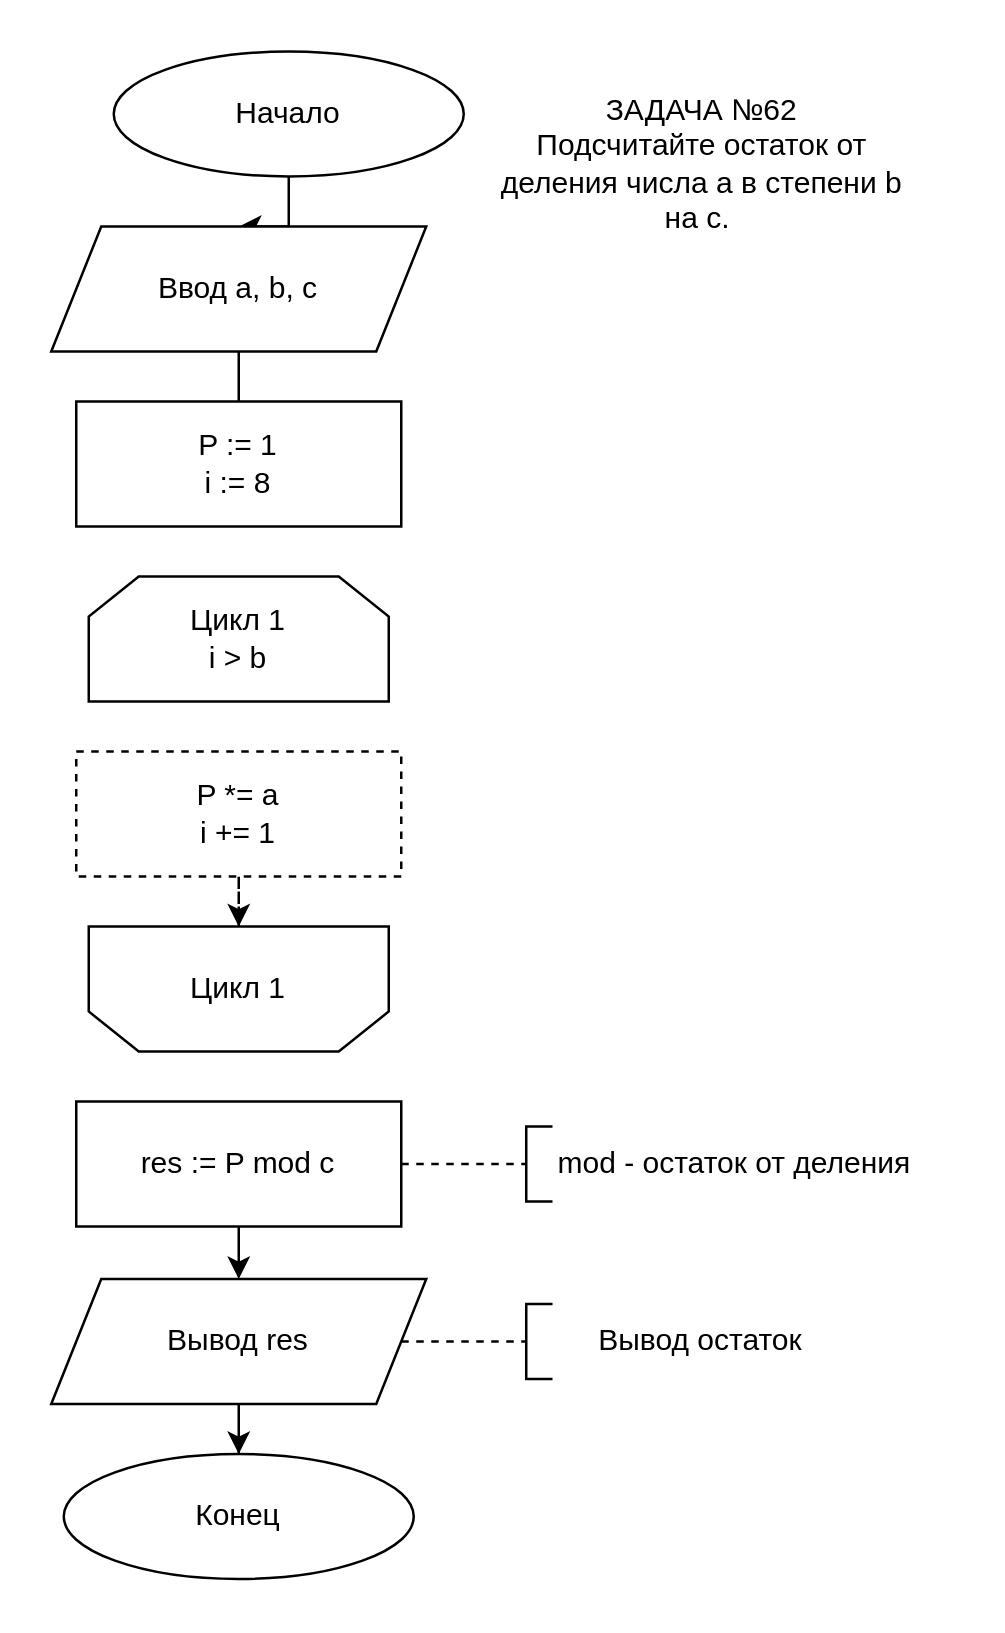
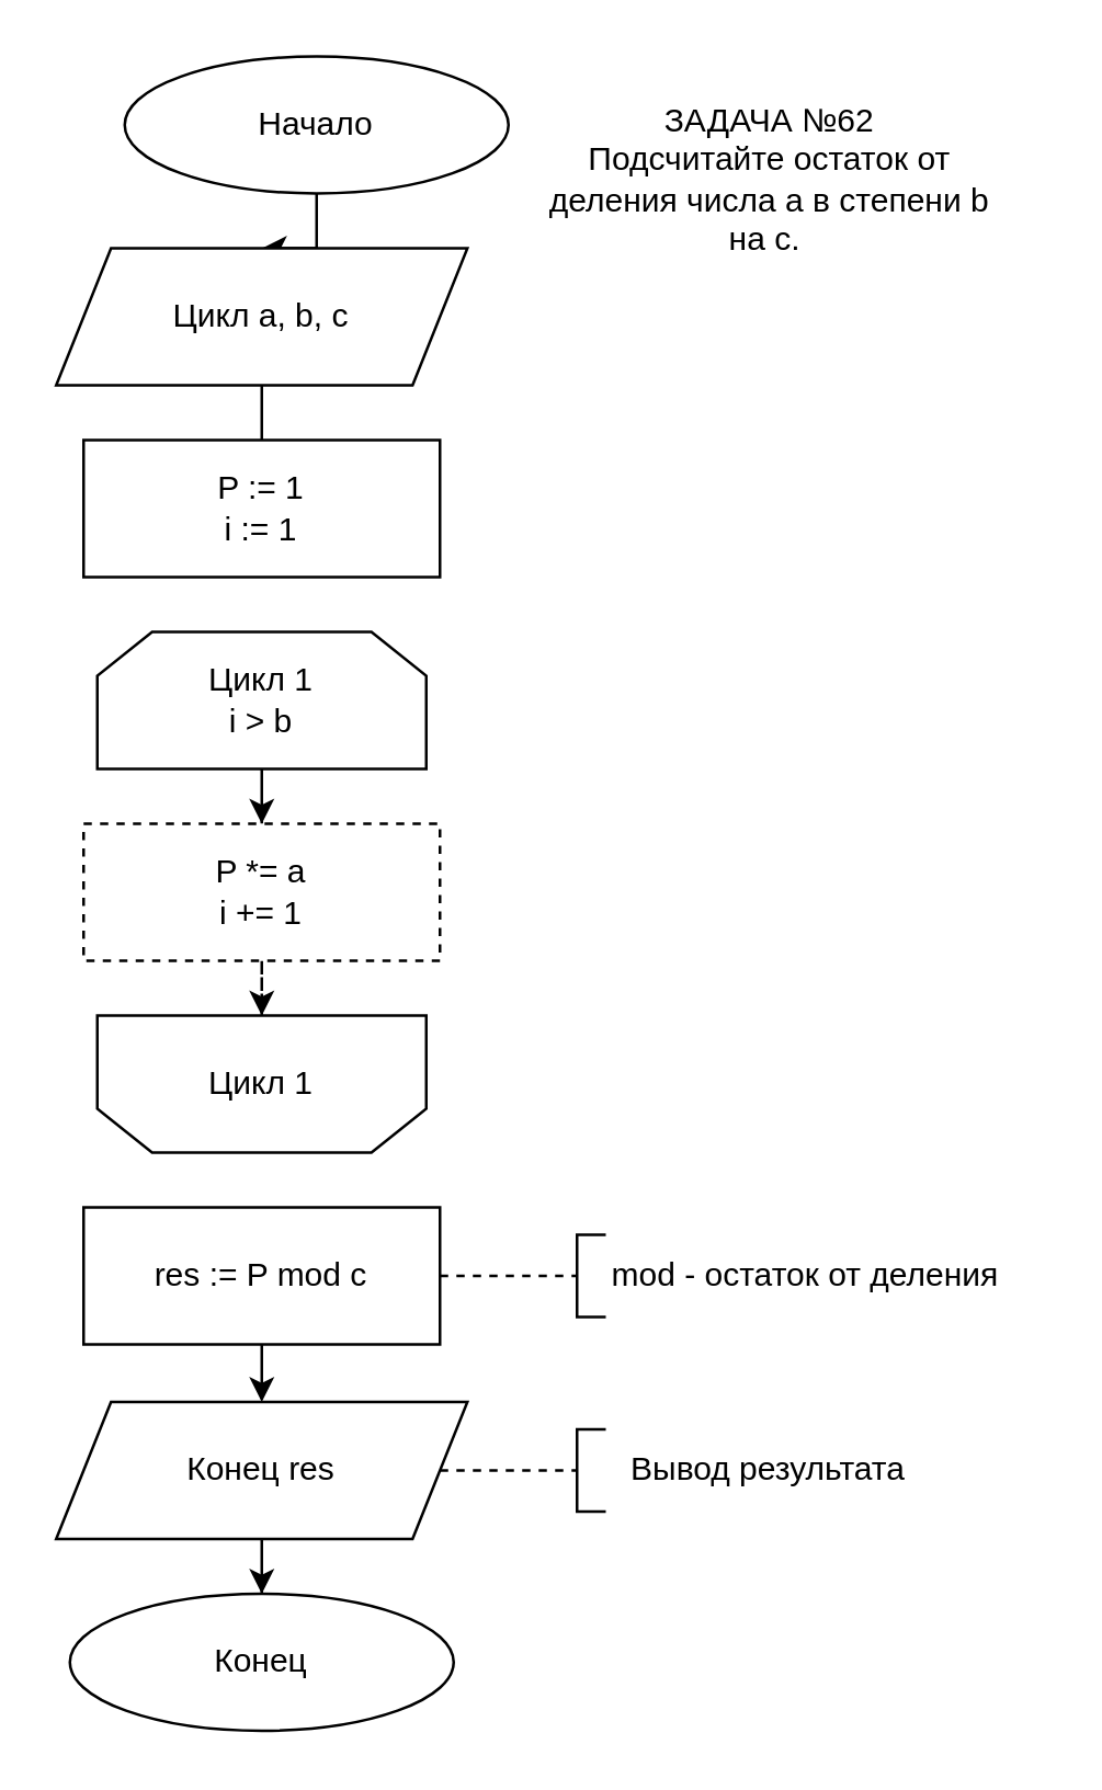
  <mxCell id="0" />
  <mxCell id="1" parent="0" />
  <mxCell id="2" style="edgeStyle=orthogonalEdgeStyle;rounded=0;orthogonalLoop=1;jettySize=auto;html=1;" parent="1" source="3" target="5" edge="1"><mxGeometry relative="1" as="geometry" /></mxCell>
  <mxCell id="3" value="Начало" style="ellipse;whiteSpace=wrap;html=1;" parent="1" vertex="1"><mxGeometry x="45" y="20" width="140" height="50" as="geometry" /></mxCell>
  <mxCell id="4" style="edgeStyle=orthogonalEdgeStyle;rounded=0;orthogonalLoop=1;jettySize=auto;html=1;endArrow=none;" parent="1" source="5" target="21" edge="1"><mxGeometry relative="1" as="geometry" /></mxCell>
- <mxCell id="5" value="Ввод a, b, c" style="shape=parallelogram;perimeter=parallelogramPerimeter;whiteSpace=wrap;html=1;fixedSize=1;" parent="1" vertex="1"><mxGeometry x="20" y="90" width="150" height="50" as="geometry" /></mxCell>
+ <mxCell id="5" value="Цикл a, b, c" style="shape=parallelogram;perimeter=parallelogramPerimeter;whiteSpace=wrap;html=1;fixedSize=1;" parent="1" vertex="1"><mxGeometry x="20" y="90" width="150" height="50" as="geometry" /></mxCell>
  <mxCell id="6" style="edgeStyle=orthogonalEdgeStyle;rounded=0;orthogonalLoop=1;jettySize=auto;html=1;" parent="1" source="7" target="10" edge="1"><mxGeometry relative="1" as="geometry" /></mxCell>
  <mxCell id="7" value="res := P mod c" style="rounded=0;whiteSpace=wrap;html=1;align=center;" parent="1" vertex="1"><mxGeometry x="30" y="440" width="130" height="50" as="geometry" /></mxCell>
  <mxCell id="8" value="Конец" style="ellipse;whiteSpace=wrap;html=1;" parent="1" vertex="1"><mxGeometry x="25" y="581" width="140" height="50" as="geometry" /></mxCell>
  <mxCell id="9" style="edgeStyle=orthogonalEdgeStyle;rounded=0;orthogonalLoop=1;jettySize=auto;html=1;" parent="1" source="10" target="8" edge="1"><mxGeometry relative="1" as="geometry" /></mxCell>
- <mxCell id="10" value="Вывод res" style="shape=parallelogram;perimeter=parallelogramPerimeter;whiteSpace=wrap;html=1;fixedSize=1;" parent="1" vertex="1"><mxGeometry x="20" y="511" width="150" height="50" as="geometry" /></mxCell>
+ <mxCell id="10" value="Конец res" style="shape=parallelogram;perimeter=parallelogramPerimeter;whiteSpace=wrap;html=1;fixedSize=1;" parent="1" vertex="1"><mxGeometry x="20" y="511" width="150" height="50" as="geometry" /></mxCell>
  <mxCell id="11" value="" style="shape=partialRectangle;whiteSpace=wrap;html=1;bottom=1;right=1;left=1;top=0;fillColor=none;routingCenterX=-0.5;rotation=90;" parent="1" vertex="1"><mxGeometry x="200" y="460" width="30" height="10" as="geometry" /></mxCell>
  <mxCell id="12" value="mod - остаток от деления" style="text;html=1;align=left;verticalAlign=middle;whiteSpace=wrap;rounded=0;" parent="1" vertex="1"><mxGeometry x="221" y="450" width="159" height="30" as="geometry" /></mxCell>
  <mxCell id="13" value="" style="endArrow=none;dashed=1;html=1;rounded=0;entryX=0.5;entryY=1;entryDx=0;entryDy=0;" parent="1" source="7" target="11" edge="1"><mxGeometry width="50" height="50" relative="1" as="geometry"><mxPoint x="150" y="470.098" as="sourcePoint" /><mxPoint x="472.5" y="680" as="targetPoint" /></mxGeometry></mxCell>
  <mxCell id="14" value="" style="shape=partialRectangle;whiteSpace=wrap;html=1;bottom=1;right=1;left=1;top=0;fillColor=none;routingCenterX=-0.5;rotation=90;" parent="1" vertex="1"><mxGeometry x="200" y="531" width="30" height="10" as="geometry" /></mxCell>
- <mxCell id="15" value="Вывод остаток" style="text;html=1;align=center;verticalAlign=middle;whiteSpace=wrap;rounded=0;" parent="1" vertex="1"><mxGeometry x="220" y="521" width="120" height="30" as="geometry" /></mxCell>
+ <mxCell id="15" value="Вывод результата" style="text;html=1;align=center;verticalAlign=middle;whiteSpace=wrap;rounded=0;" parent="1" vertex="1"><mxGeometry x="220" y="521" width="120" height="30" as="geometry" /></mxCell>
  <mxCell id="16" value="" style="endArrow=none;dashed=1;html=1;rounded=0;entryX=0.5;entryY=1;entryDx=0;entryDy=0;" parent="1" target="14" edge="1"><mxGeometry width="50" height="50" relative="1" as="geometry"><mxPoint x="160" y="536" as="sourcePoint" /><mxPoint x="475" y="751" as="targetPoint" /></mxGeometry></mxCell>
  <mxCell id="17" value="ЗАДАЧА №62&lt;div&gt;Подсчитайте остаток от деления числа a в степени b на c.&amp;nbsp;&lt;br&gt;&lt;/div&gt;" style="text;html=1;align=center;verticalAlign=middle;whiteSpace=wrap;rounded=0;" parent="1" vertex="1"><mxGeometry x="192.5" y="50" width="175" height="30" as="geometry" /></mxCell>
+ <mxCell id="18" style="edgeStyle=orthogonalEdgeStyle;rounded=0;orthogonalLoop=1;jettySize=auto;html=1;" parent="1" source="19" target="23" edge="1"><mxGeometry relative="1" as="geometry" /></mxCell>
  <mxCell id="19" value="Цикл 1&lt;div&gt;i &amp;gt; b&lt;/div&gt;" style="shape=loopLimit;whiteSpace=wrap;html=1;" parent="1" vertex="1"><mxGeometry x="35" y="230" width="120" height="50" as="geometry" /></mxCell>
  <mxCell id="20" value="Цикл 1" style="shape=loopLimit;whiteSpace=wrap;html=1;direction=west;" parent="1" vertex="1"><mxGeometry x="35" y="370" width="120" height="50" as="geometry" /></mxCell>
- <mxCell id="21" value="&lt;div&gt;P := 1&lt;/div&gt;i := 8" style="rounded=0;whiteSpace=wrap;html=1;align=center;" parent="1" vertex="1"><mxGeometry x="30" y="160" width="130" height="50" as="geometry" /></mxCell>
+ <mxCell id="21" value="&lt;div&gt;P := 1&lt;/div&gt;i := 1" style="rounded=0;whiteSpace=wrap;html=1;align=center;" parent="1" vertex="1"><mxGeometry x="30" y="160" width="130" height="50" as="geometry" /></mxCell>
  <mxCell id="22" style="edgeStyle=orthogonalEdgeStyle;rounded=0;orthogonalLoop=1;jettySize=auto;html=1;dashed=1;" parent="1" source="23" target="20" edge="1"><mxGeometry relative="1" as="geometry" /></mxCell>
  <mxCell id="23" value="P *= a&lt;div&gt;i += 1&lt;/div&gt;" style="rounded=0;whiteSpace=wrap;html=1;align=center;dashed=1;" parent="1" vertex="1"><mxGeometry x="30" y="300" width="130" height="50" as="geometry" /></mxCell>
